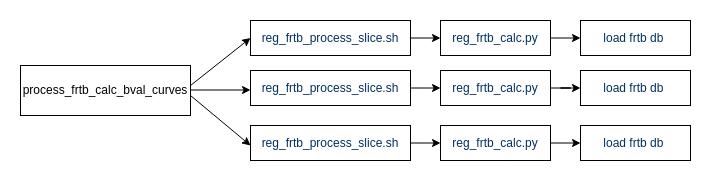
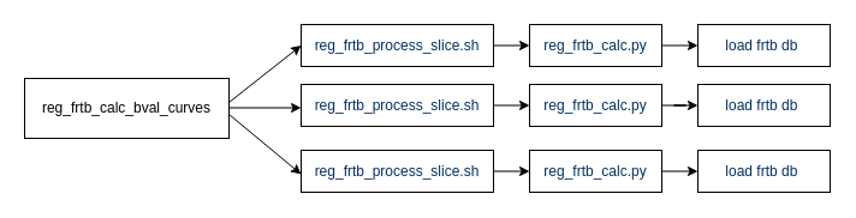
  <mxCell id="0" />
  <mxCell id="1" parent="0" />
- <mxCell id="2" value="process_frtb_calc_bval_curves" style="rounded=0;whiteSpace=wrap;html=1;" vertex="1" parent="1"><mxGeometry x="20" y="65" width="170" height="50" as="geometry" /></mxCell>
+ <mxCell id="2" value="reg_frtb_calc_bval_curves" style="rounded=0;whiteSpace=wrap;html=1;" vertex="1" parent="1"><mxGeometry x="20" y="65" width="170" height="50" as="geometry" /></mxCell>
  <mxCell id="3" value="" style="endArrow=classic;html=1;" edge="1" parent="1"><mxGeometry width="50" height="50" relative="1" as="geometry"><mxPoint x="190" y="89.5" as="sourcePoint" /><mxPoint x="250" y="89.5" as="targetPoint" /></mxGeometry></mxCell>
  <mxCell id="4" style="edgeStyle=orthogonalEdgeStyle;rounded=0;orthogonalLoop=1;jettySize=auto;html=1;exitX=1;exitY=0.5;exitDx=0;exitDy=0;entryX=0;entryY=0.5;entryDx=0;entryDy=0;" edge="1" parent="1" source="5" target="8"><mxGeometry relative="1" as="geometry" /></mxCell>
  <mxCell id="5" value="&lt;span style=&quot;color: rgb(3 , 47 , 98) ; font-family: , &amp;#34;consolas&amp;#34; , &amp;#34;liberation mono&amp;#34; , &amp;#34;menlo&amp;#34; , &amp;#34;courier&amp;#34; , monospace ; white-space: pre ; background-color: rgb(255 , 255 , 255)&quot;&gt;reg_frtb_process_slice.sh&lt;/span&gt;" style="rounded=0;whiteSpace=wrap;html=1;" vertex="1" parent="1"><mxGeometry x="250" y="70" width="160" height="35" as="geometry" /></mxCell>
  <mxCell id="6" value="" style="endArrow=classic;html=1;entryX=0;entryY=0.5;entryDx=0;entryDy=0;" edge="1" parent="1"><mxGeometry width="50" height="50" relative="1" as="geometry"><mxPoint x="190" y="95" as="sourcePoint" /><mxPoint x="250" y="145" as="targetPoint" /></mxGeometry></mxCell>
  <mxCell id="7" style="edgeStyle=orthogonalEdgeStyle;rounded=0;orthogonalLoop=1;jettySize=auto;html=1;exitX=1;exitY=0.5;exitDx=0;exitDy=0;" edge="1" parent="1" source="8" target="19"><mxGeometry relative="1" as="geometry" /></mxCell>
  <mxCell id="8" value="&lt;span style=&quot;color: rgb(3 , 47 , 98) ; font-family: , &amp;#34;consolas&amp;#34; , &amp;#34;liberation mono&amp;#34; , &amp;#34;menlo&amp;#34; , &amp;#34;courier&amp;#34; , monospace ; white-space: pre ; background-color: rgb(255 , 255 , 255)&quot;&gt;reg_frtb_calc.py&lt;/span&gt;" style="rounded=0;whiteSpace=wrap;html=1;" vertex="1" parent="1"><mxGeometry x="440" y="70" width="110" height="35" as="geometry" /></mxCell>
  <mxCell id="9" style="edgeStyle=orthogonalEdgeStyle;rounded=0;orthogonalLoop=1;jettySize=auto;html=1;exitX=1;exitY=0.5;exitDx=0;exitDy=0;entryX=0;entryY=0.5;entryDx=0;entryDy=0;" edge="1" parent="1" source="10" target="18"><mxGeometry relative="1" as="geometry" /></mxCell>
  <mxCell id="10" value="&lt;span style=&quot;color: rgb(3 , 47 , 98) ; font-family: , &amp;#34;consolas&amp;#34; , &amp;#34;liberation mono&amp;#34; , &amp;#34;menlo&amp;#34; , &amp;#34;courier&amp;#34; , monospace ; white-space: pre ; background-color: rgb(255 , 255 , 255)&quot;&gt;reg_frtb_calc.py&lt;/span&gt;" style="rounded=0;whiteSpace=wrap;html=1;" vertex="1" parent="1"><mxGeometry x="440" y="20" width="110" height="35" as="geometry" /></mxCell>
  <mxCell id="11" style="edgeStyle=orthogonalEdgeStyle;rounded=0;orthogonalLoop=1;jettySize=auto;html=1;exitX=1;exitY=0.5;exitDx=0;exitDy=0;entryX=0;entryY=0.5;entryDx=0;entryDy=0;" edge="1" parent="1" source="12" target="10"><mxGeometry relative="1" as="geometry" /></mxCell>
  <mxCell id="12" value="&lt;span style=&quot;color: rgb(3 , 47 , 98) ; font-family: , &amp;#34;consolas&amp;#34; , &amp;#34;liberation mono&amp;#34; , &amp;#34;menlo&amp;#34; , &amp;#34;courier&amp;#34; , monospace ; white-space: pre ; background-color: rgb(255 , 255 , 255)&quot;&gt;reg_frtb_process_slice.sh&lt;/span&gt;" style="rounded=0;whiteSpace=wrap;html=1;" vertex="1" parent="1"><mxGeometry x="250" y="20" width="160" height="35" as="geometry" /></mxCell>
  <mxCell id="13" style="edgeStyle=orthogonalEdgeStyle;rounded=0;orthogonalLoop=1;jettySize=auto;html=1;exitX=1;exitY=0.5;exitDx=0;exitDy=0;entryX=0;entryY=0.5;entryDx=0;entryDy=0;" edge="1" parent="1" source="14" target="16"><mxGeometry relative="1" as="geometry" /></mxCell>
  <mxCell id="14" value="&lt;span style=&quot;color: rgb(3 , 47 , 98) ; font-family: , &amp;#34;consolas&amp;#34; , &amp;#34;liberation mono&amp;#34; , &amp;#34;menlo&amp;#34; , &amp;#34;courier&amp;#34; , monospace ; white-space: pre ; background-color: rgb(255 , 255 , 255)&quot;&gt;reg_frtb_process_slice.sh&lt;/span&gt;" style="rounded=0;whiteSpace=wrap;html=1;" vertex="1" parent="1"><mxGeometry x="250" y="125" width="160" height="35" as="geometry" /></mxCell>
  <mxCell id="15" style="edgeStyle=orthogonalEdgeStyle;rounded=0;orthogonalLoop=1;jettySize=auto;html=1;exitX=1;exitY=0.5;exitDx=0;exitDy=0;entryX=0;entryY=0.5;entryDx=0;entryDy=0;" edge="1" parent="1" source="16" target="20"><mxGeometry relative="1" as="geometry" /></mxCell>
  <mxCell id="16" value="&lt;span style=&quot;color: rgb(3 , 47 , 98) ; font-family: , &amp;#34;consolas&amp;#34; , &amp;#34;liberation mono&amp;#34; , &amp;#34;menlo&amp;#34; , &amp;#34;courier&amp;#34; , monospace ; white-space: pre ; background-color: rgb(255 , 255 , 255)&quot;&gt;reg_frtb_calc.py&lt;/span&gt;" style="rounded=0;whiteSpace=wrap;html=1;" vertex="1" parent="1"><mxGeometry x="440" y="125" width="110" height="35" as="geometry" /></mxCell>
  <mxCell id="17" value="" style="endArrow=classic;html=1;entryX=0;entryY=0.5;entryDx=0;entryDy=0;" edge="1" parent="1" target="12"><mxGeometry width="50" height="50" relative="1" as="geometry"><mxPoint x="190" y="85" as="sourcePoint" /><mxPoint x="250" y="135" as="targetPoint" /></mxGeometry></mxCell>
  <mxCell id="18" value="&lt;font color=&quot;#032f62&quot;&gt;&lt;span style=&quot;white-space: pre ; background-color: rgb(255 , 255 , 255)&quot;&gt;load frtb db &lt;/span&gt;&lt;/font&gt;" style="rounded=0;whiteSpace=wrap;html=1;" vertex="1" parent="1"><mxGeometry x="580" y="20" width="110" height="35" as="geometry" /></mxCell>
  <mxCell id="19" value="&lt;font color=&quot;#032f62&quot;&gt;&lt;span style=&quot;white-space: pre ; background-color: rgb(255 , 255 , 255)&quot;&gt;load frtb db &lt;/span&gt;&lt;/font&gt;" style="rounded=0;whiteSpace=wrap;html=1;" vertex="1" parent="1"><mxGeometry x="580" y="70" width="110" height="35" as="geometry" /></mxCell>
  <mxCell id="20" value="&lt;font color=&quot;#032f62&quot;&gt;&lt;span style=&quot;white-space: pre ; background-color: rgb(255 , 255 , 255)&quot;&gt;load frtb db &lt;/span&gt;&lt;/font&gt;" style="rounded=0;whiteSpace=wrap;html=1;" vertex="1" parent="1"><mxGeometry x="580" y="125" width="110" height="35" as="geometry" /></mxCell>
